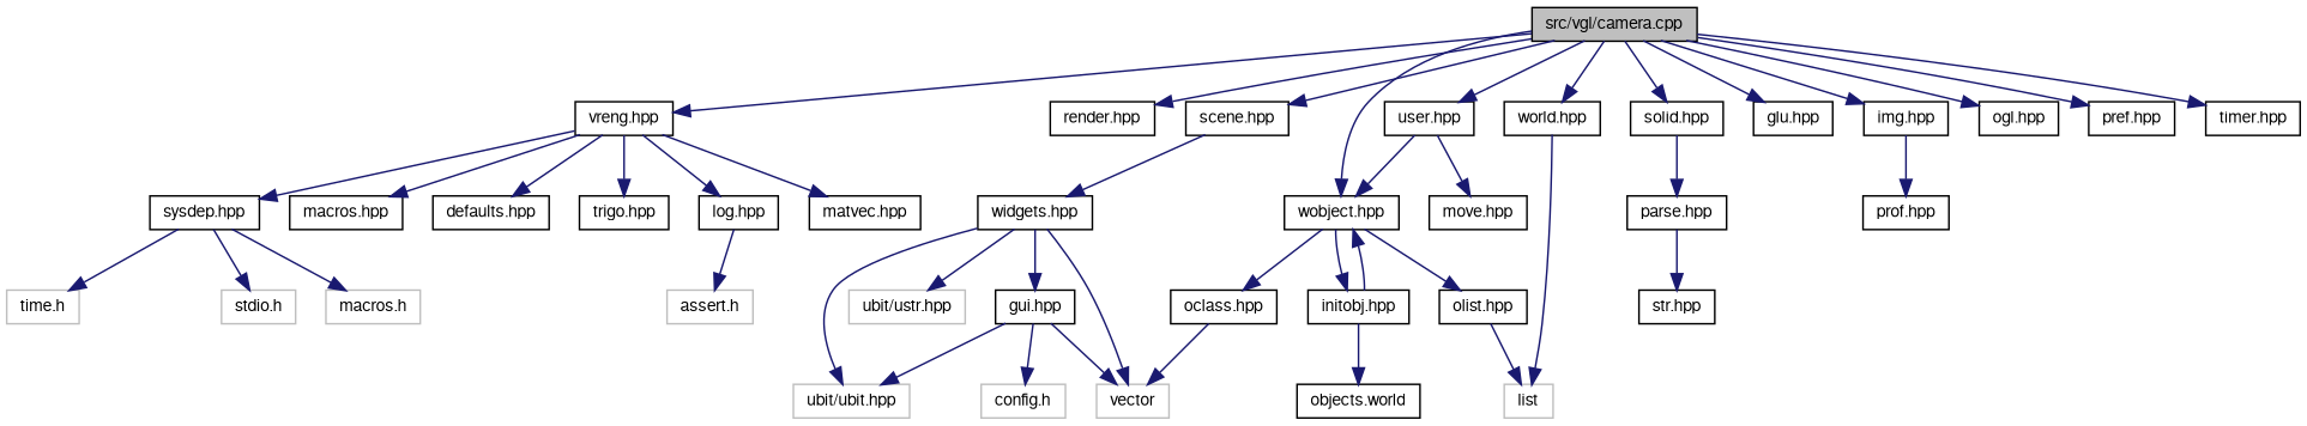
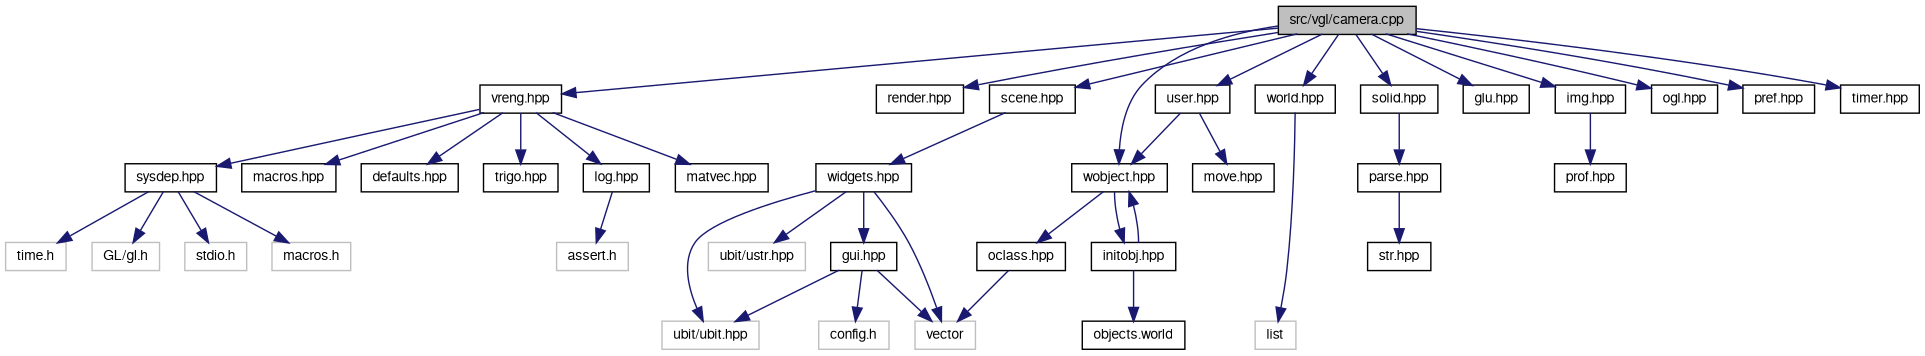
  digraph {
    node [color=black fontname=FreeSans fontsize=10 shape=record]
    edge [color=midnightblue fontname=FreeSans fontsize=10 labelfontname=FreeSans labelfontsize=10 style=solid]
    n1 [fillcolor=grey75 fontcolor=black height=0.2 label="src/vgl/camera.cpp" style=filled width=0.4]
    n2 [height=0.2 label="vreng.hpp" width=0.4]
    n3 [height=0.2 label="render.hpp" width=0.4]
    n4 [height=0.2 label="scene.hpp" width=0.4]
    n5 [height=0.2 label="solid.hpp" width=0.4]
    n6 [height=0.2 label="wobject.hpp" width=0.4]
    n7 [height=0.2 label="world.hpp" width=0.4]
    n8 [height=0.2 label="user.hpp" width=0.4]
    n9 [height=0.2 label="glu.hpp" width=0.4]
    n10 [height=0.2 label="img.hpp" width=0.4]
    n11 [height=0.2 label="ogl.hpp" width=0.4]
    n12 [height=0.2 label="pref.hpp" width=0.4]
    n13 [height=0.2 label="timer.hpp" width=0.4]
    n14 [height=0.2 label="sysdep.hpp" width=0.4]
    n15 [height=0.2 label="macros.hpp" width=0.4]
    n16 [height=0.2 label="defaults.hpp" width=0.4]
    n17 [height=0.2 label="trigo.hpp" width=0.4]
    n18 [height=0.2 label="log.hpp" width=0.4]
    n19 [height=0.2 label="matvec.hpp" width=0.4]
    n20 [height=0.2 label="widgets.hpp" width=0.4]
    n21 [height=0.2 label="parse.hpp" width=0.4]
    n22 [height=0.2 label="oclass.hpp" width=0.4]
-   n23 [height=0.2 label="olist.hpp" width=0.4]
    n24 [height=0.2 label="initobj.hpp" width=0.4]
    n25 [color=grey75 height=0.2 label=list width=0.4]
    n26 [height=0.2 label="move.hpp" width=0.4]
    n27 [height=0.2 label="prof.hpp" width=0.4]
    n28 [color=grey75 height=0.2 label="stdio.h" width=0.4]
    n29 [color=grey75 height=0.2 label="macros.h" width=0.4]
    n30 [color=grey75 height=0.2 label="time.h" width=0.4]
+   n31 [color=grey75 height=0.2 label="GL/gl.h" width=0.4]
    n32 [color=grey75 height=0.2 label="assert.h" width=0.4]
    n33 [color=grey75 height=0.2 label=vector width=0.4]
    n34 [color=grey75 height=0.2 label="ubit/ubit.hpp" width=0.4]
    n35 [height=0.2 label="gui.hpp" width=0.4]
    n36 [color=grey75 height=0.2 label="ubit/ustr.hpp" width=0.4]
    n37 [color=grey75 height=0.2 label="config.h" width=0.4]
    n38 [height=0.2 label="str.hpp" width=0.4]
    n39 [height=0.2 label="objects.world" width=0.4]
    n1 -> n2
    n1 -> n3
    n1 -> n4
    n1 -> n5
    n1 -> n6
    n1 -> n7
    n1 -> n8
    n1 -> n9
    n1 -> n10
    n1 -> n11
    n1 -> n12
    n1 -> n13
    n2 -> n14
    n2 -> n15
    n2 -> n16
    n2 -> n17
    n2 -> n18
    n2 -> n19
    n4 -> n20
    n5 -> n21
    n6 -> n22
-   n6 -> n23
    n6 -> n24
    n7 -> n25
    n8 -> n6
    n8 -> n26
    n10 -> n27
    n14 -> n28
    n14 -> n29
    n14 -> n30
+   n14 -> n31
    n18 -> n32
    n20 -> n33
    n20 -> n34
    n20 -> n35
    n20 -> n36
    n21 -> n38
    n22 -> n33
-   n23 -> n25
    n24 -> n6
    n24 -> n39
    n35 -> n33
    n35 -> n34
    n35 -> n37
  }
